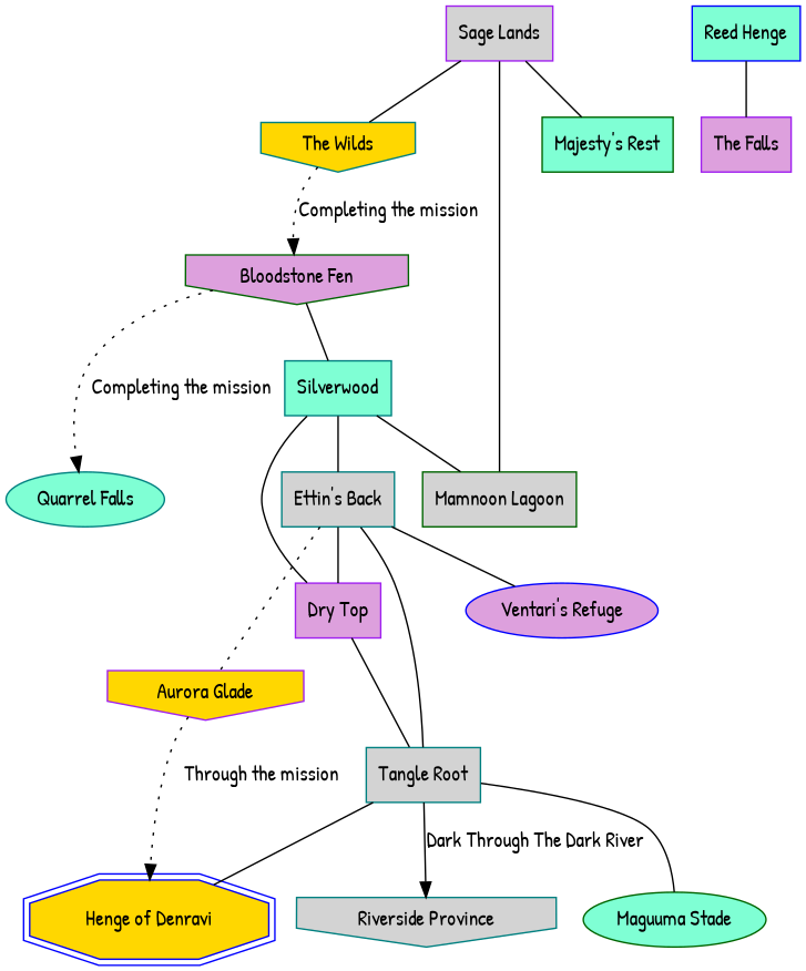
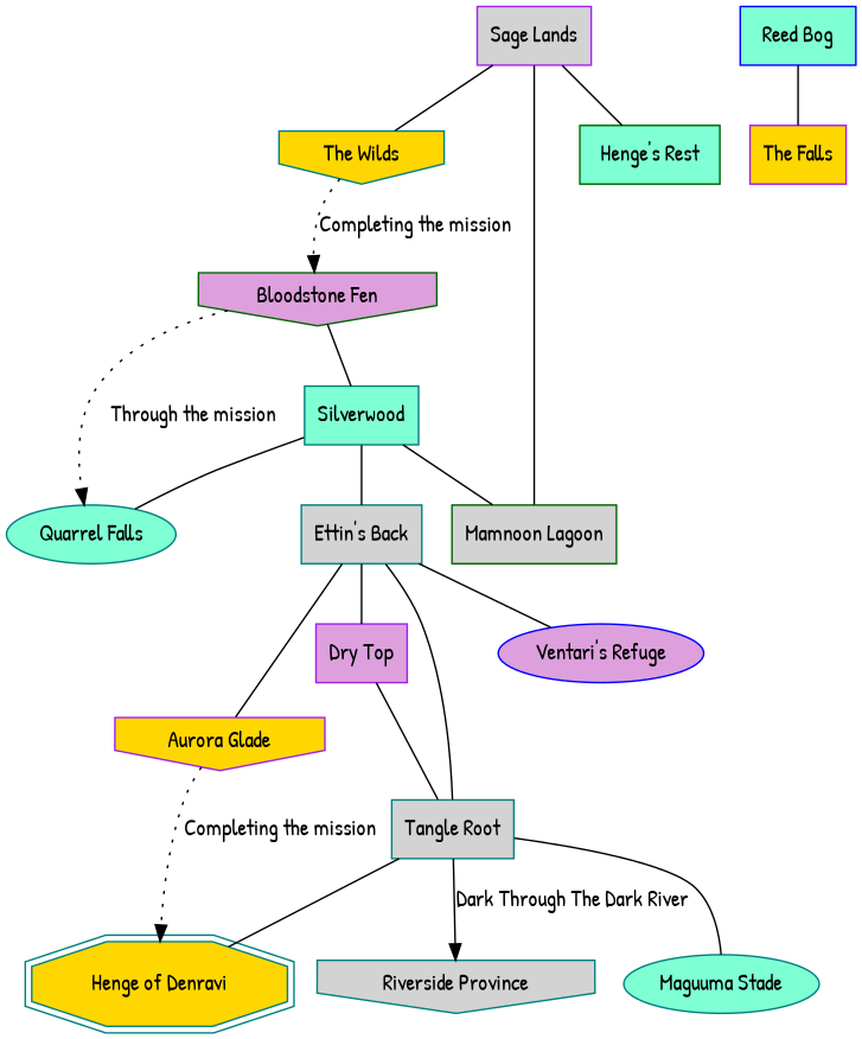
  graph {
    fontname="Patrick Hand"
    node [color=teal fillcolor=lightgrey fontname="Patrick Hand" shape=rectangle style=filled]
    edge [fontname="Patrick Hand"]
-   "Henge of Denravi" [color=blue fillcolor=gold shape=doubleoctagon]
+   "Henge of Denravi" [fillcolor=gold shape=doubleoctagon]
    "Sage Lands" [color=purple]
    "The Wilds" [fillcolor=gold shape=invhouse]
-   "Majesty's Rest" [color=darkgreen fillcolor=aquamarine]
+   "Majesty's Rest" [color=darkgreen fillcolor=aquamarine label="Henge's Rest"]
    "Mamnoon Lagoon" [color=darkgreen]
-   "Maguuma Stade" [color=darkgreen fillcolor=aquamarine shape=""]
+   "Maguuma Stade" [fillcolor=aquamarine shape=""]
    "Quarrel Falls" [fillcolor=aquamarine shape=""]
    "Ventari's Refuge" [color=blue fillcolor=plum shape=""]
    "Aurora Glade" [color=purple fillcolor=gold shape=invhouse]
    "Bloodstone Fen" [color=darkgreen fillcolor=plum shape=invhouse]
    Silverwood [fillcolor=aquamarine]
    "Ettin's Back"
    "Riverside Province" [shape=invhouse]
    "Dry Top" [color=purple fillcolor=plum]
    "Tangle Root"
-   "Reed Bog" [color=blue fillcolor=aquamarine label="Reed Henge"]
-   "The Falls" [color=purple fillcolor=plum]
+   "Reed Bog" [color=blue fillcolor=aquamarine]
+   "The Falls" [color=purple fillcolor=gold]
    "Sage Lands" -- "The Wilds"
    "Sage Lands" -- "Majesty's Rest"
    "Sage Lands" -- "Mamnoon Lagoon"
    "The Wilds" -- "Bloodstone Fen" [dir=forward label="Completing the mission" style=dotted]
-   "Aurora Glade" -- "Henge of Denravi" [dir=forward label="Through the mission" style=dotted]
-   "Bloodstone Fen" -- "Quarrel Falls" [dir=forward label="Completing the mission" style=dotted]
+   "Aurora Glade" -- "Henge of Denravi" [dir=forward label="Completing the mission" style=dotted]
+   "Bloodstone Fen" -- "Quarrel Falls" [dir=forward label="Through the mission" style=dotted]
    "Bloodstone Fen" -- Silverwood
    Silverwood -- "Mamnoon Lagoon"
-   Silverwood -- "Dry Top"
+   Silverwood -- "Quarrel Falls"
    Silverwood -- "Ettin's Back"
    "Ettin's Back" -- "Ventari's Refuge"
-   "Ettin's Back" -- "Aurora Glade" [style=dotted]
+   "Ettin's Back" -- "Aurora Glade"
    "Ettin's Back" -- "Dry Top"
    "Ettin's Back" -- "Tangle Root"
    "Dry Top" -- "Tangle Root"
    "Tangle Root" -- "Henge of Denravi"
    "Tangle Root" -- "Maguuma Stade"
    "Tangle Root" -- "Riverside Province" [dir=forward label="Dark Through The Dark River"]
    "Reed Bog" -- "The Falls"
  }
